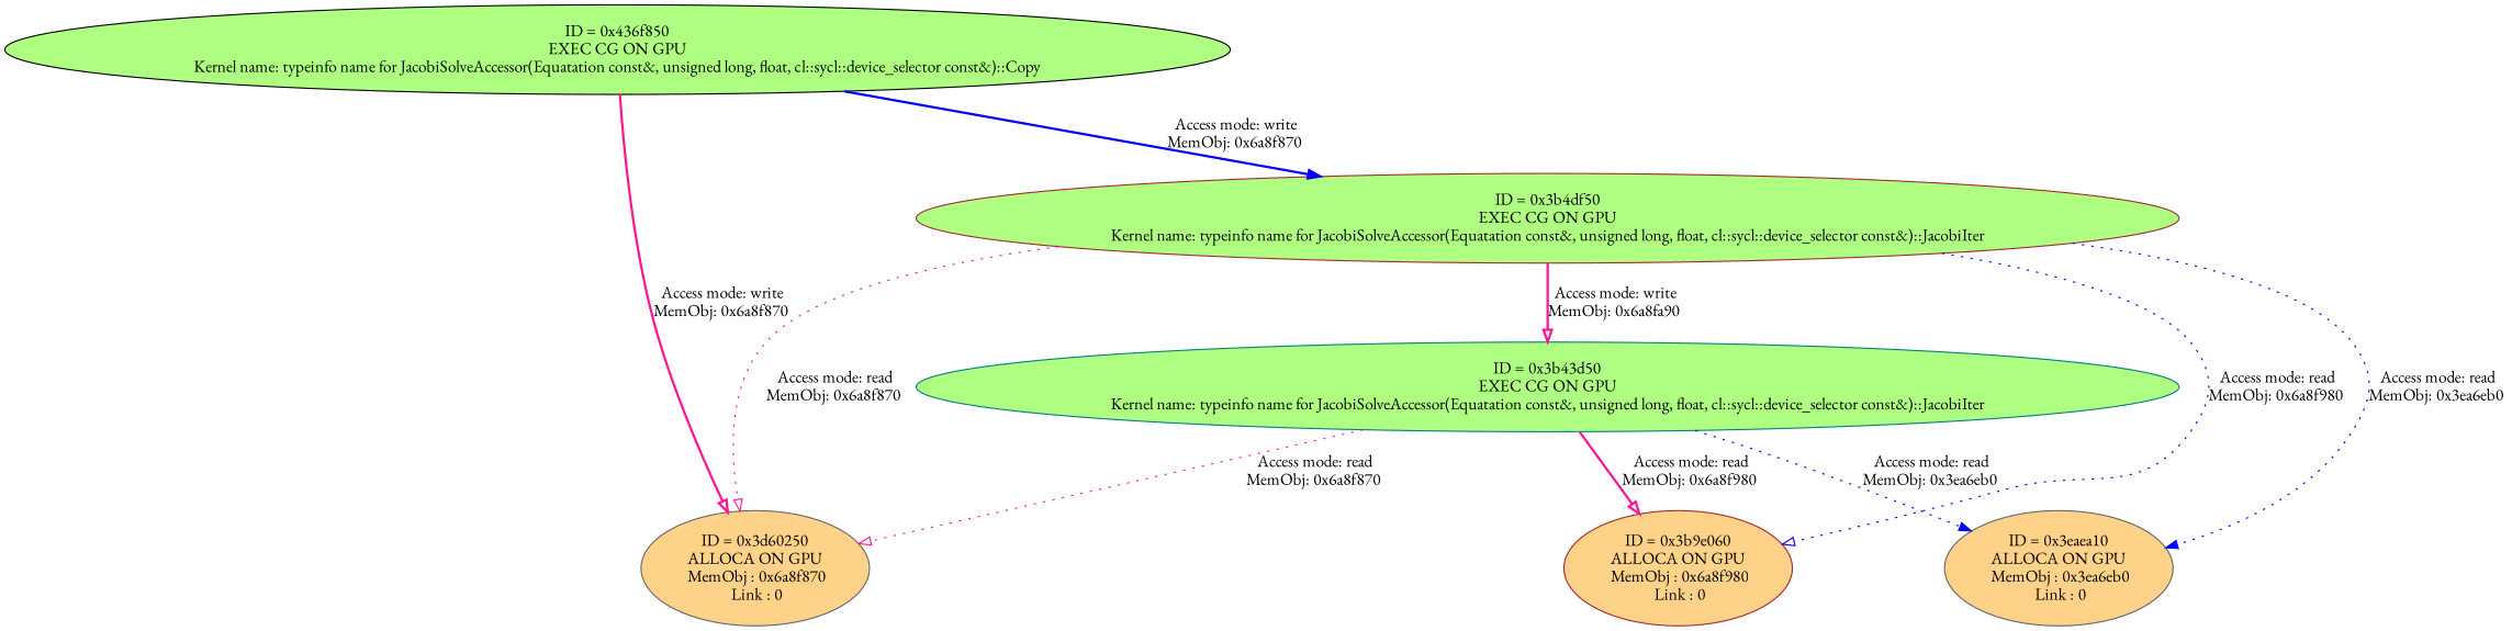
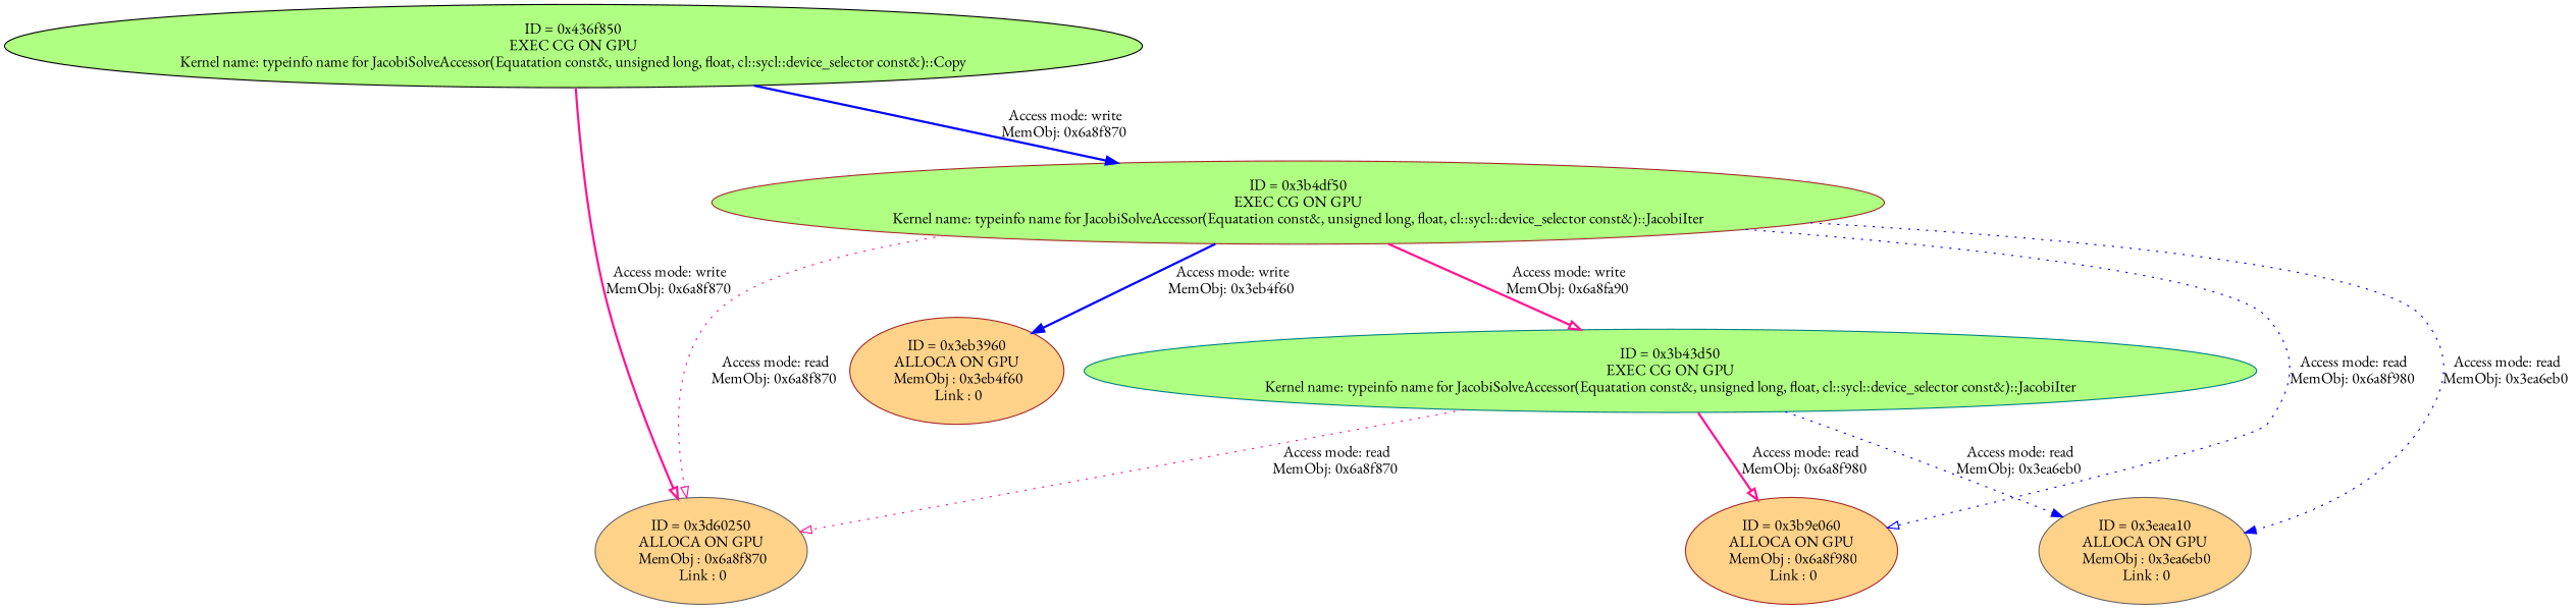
  strict digraph {
    fontname="EB Garamond"
    node [color=brown fillcolor="#FFD28A" fontname="EB Garamond" style=filled]
    edge [arrowhead=onormal color=blue fontname="EB Garamond" style=bold]
    n1 [color=black fillcolor="#AFFF82" label="ID = 0x436f850\nEXEC CG ON GPU\nKernel name: typeinfo name for JacobiSolveAccessor(Equatation const&, unsigned long, float, cl::sycl::device_selector const&)::Copy\n"]
    n2 [fillcolor="#AFFF82" label="ID = 0x3b4df50\nEXEC CG ON GPU\nKernel name: typeinfo name for JacobiSolveAccessor(Equatation const&, unsigned long, float, cl::sycl::device_selector const&)::JacobiIter\n"]
    n3 [color=gray40 label="ID = 0x3d60250\nALLOCA ON GPU\n MemObj : 0x6a8f870\n Link : 0\n"]
    n4 [label="ID = 0x3b9e060\nALLOCA ON GPU\n MemObj : 0x6a8f980\n Link : 0\n"]
    n5 [color=gray40 label="ID = 0x3eaea10\nALLOCA ON GPU\n MemObj : 0x3ea6eb0\n Link : 0\n"]
    n6 [color=teal fillcolor="#AFFF82" label="ID = 0x3b43d50\nEXEC CG ON GPU\nKernel name: typeinfo name for JacobiSolveAccessor(Equatation const&, unsigned long, float, cl::sycl::device_selector const&)::JacobiIter\n"]
+   n7 [label="ID = 0x3eb3960\nALLOCA ON GPU\n MemObj : 0x3eb4f60\n Link : 0\n"]
    n1 -> n2 [arrowhead=normal label="Access mode: write\nMemObj: 0x6a8f870 "]
    n1 -> n3 [color=deeppink label="Access mode: write\nMemObj: 0x6a8f870 "]
    n2 -> n3 [color=deeppink label="Access mode: read\nMemObj: 0x6a8f870 " style=dotted]
    n2 -> n4 [label="Access mode: read\nMemObj: 0x6a8f980 " style=dotted]
    n2 -> n5 [arrowhead=normal label="Access mode: read\nMemObj: 0x3ea6eb0 " style=dotted]
    n2 -> n6 [color=deeppink label="Access mode: write\nMemObj: 0x6a8fa90 "]
+   n2 -> n7 [arrowhead=normal label="Access mode: write\nMemObj: 0x3eb4f60 "]
    n6 -> n3 [color=deeppink label="Access mode: read\nMemObj: 0x6a8f870 " style=dotted]
    n6 -> n4 [color=deeppink label="Access mode: read\nMemObj: 0x6a8f980 "]
    n6 -> n5 [arrowhead=normal label="Access mode: read\nMemObj: 0x3ea6eb0 " style=dotted]
  }
